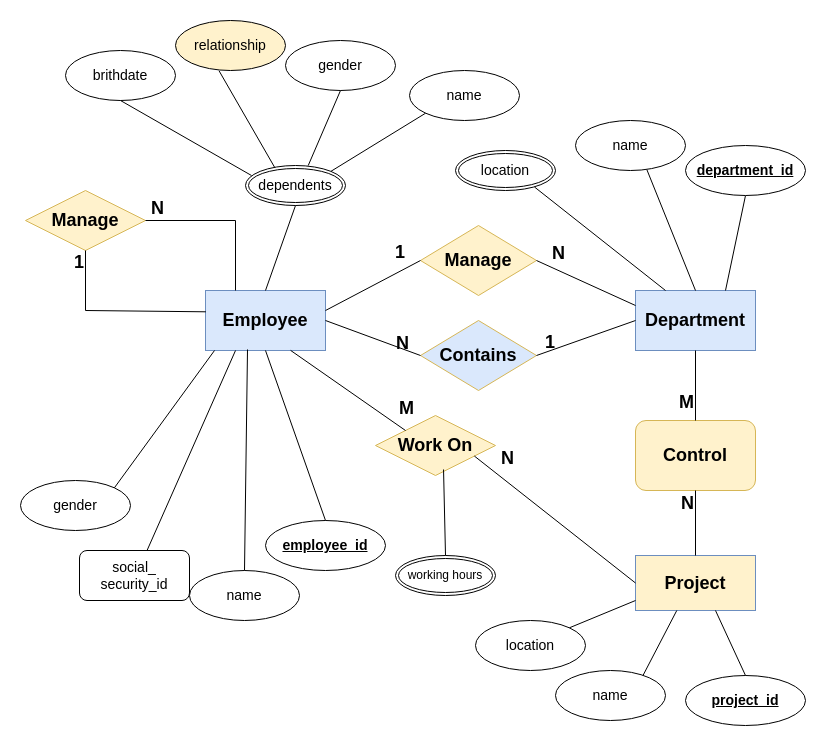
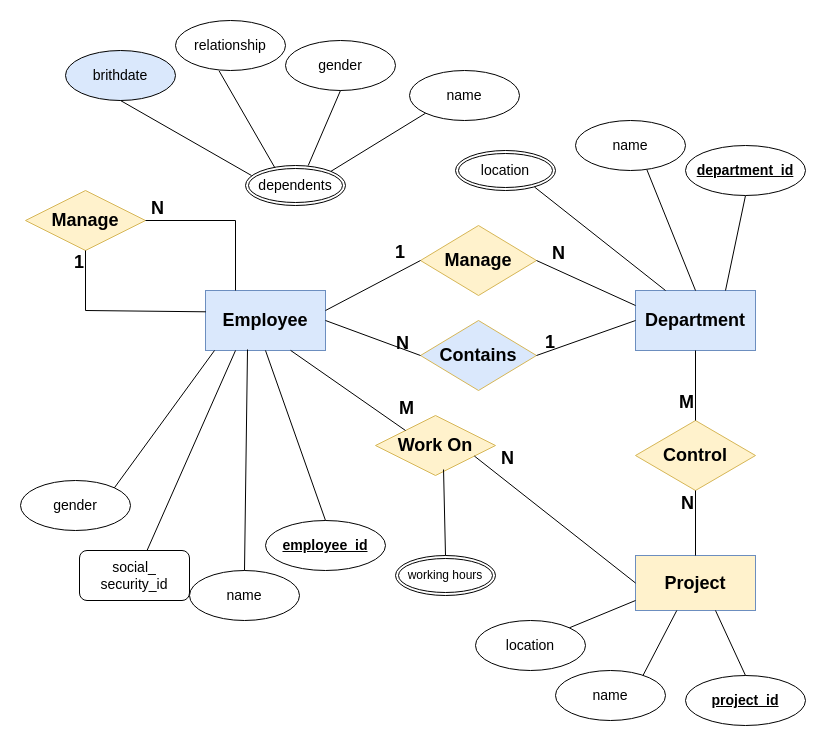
  <mxCell id="0" />
  <mxCell id="1" parent="0" />
  <mxCell id="2" value="&lt;h2&gt;Employee&lt;/h2&gt;" style="rounded=0;whiteSpace=wrap;html=1;fillColor=#dae8fc;strokeColor=#6c8ebf;" parent="1" vertex="1"><mxGeometry x="205" y="290" width="120" height="60" as="geometry" /></mxCell>
  <mxCell id="3" value="&lt;h2&gt;Contains&lt;/h2&gt;" style="rhombus;whiteSpace=wrap;html=1;fillColor=#dae8fc;strokeColor=#d6b656;" parent="1" vertex="1"><mxGeometry x="420" y="320" width="116" height="70" as="geometry" /></mxCell>
  <mxCell id="4" value="&lt;h2&gt;Department&lt;/h2&gt;" style="rounded=0;whiteSpace=wrap;html=1;fillColor=#dae8fc;strokeColor=#6c8ebf;" parent="1" vertex="1"><mxGeometry x="635" y="290" width="120" height="60" as="geometry" /></mxCell>
  <mxCell id="5" value="" style="endArrow=none;html=1;rounded=0;entryX=1;entryY=0.5;entryDx=0;entryDy=0;exitX=0;exitY=0.5;exitDx=0;exitDy=0;" parent="1" source="4" target="3" edge="1"><mxGeometry relative="1" as="geometry"><mxPoint x="425" y="520" as="sourcePoint" /><mxPoint x="585" y="520" as="targetPoint" /></mxGeometry></mxCell>
  <mxCell id="6" value="&lt;h2&gt;1&lt;/h2&gt;" style="resizable=0;html=1;whiteSpace=wrap;align=right;verticalAlign=bottom;" parent="5" connectable="0" vertex="1"><mxGeometry x="1" relative="1" as="geometry"><mxPoint x="20" y="15" as="offset" /></mxGeometry></mxCell>
  <mxCell id="7" value="" style="endArrow=none;html=1;rounded=0;exitX=1;exitY=0.5;exitDx=0;exitDy=0;entryX=0;entryY=0.5;entryDx=0;entryDy=0;" parent="1" source="2" target="3" edge="1"><mxGeometry relative="1" as="geometry"><mxPoint x="425" y="520" as="sourcePoint" /><mxPoint x="585" y="520" as="targetPoint" /></mxGeometry></mxCell>
  <mxCell id="8" value="&lt;h3&gt;&lt;font style=&quot;font-size: 18px;&quot;&gt;N&lt;/font&gt;&lt;/h3&gt;" style="resizable=0;html=1;whiteSpace=wrap;align=right;verticalAlign=bottom;" parent="7" connectable="0" vertex="1"><mxGeometry x="1" relative="1" as="geometry"><mxPoint x="-10" y="15" as="offset" /></mxGeometry></mxCell>
  <mxCell id="9" value="&lt;h3&gt;&lt;span style=&quot;font-weight: normal;&quot;&gt;name&lt;/span&gt;&lt;/h3&gt;" style="ellipse;whiteSpace=wrap;html=1;align=center;" parent="1" vertex="1"><mxGeometry x="409" y="70" width="110" height="50" as="geometry" /></mxCell>
  <mxCell id="10" value="&lt;h2&gt;Manage&lt;/h2&gt;" style="shape=rhombus;perimeter=rhombusPerimeter;whiteSpace=wrap;html=1;align=center;fillColor=#fff2cc;strokeColor=#d6b656;" parent="1" vertex="1"><mxGeometry x="25" y="190" width="120" height="60" as="geometry" /></mxCell>
  <mxCell id="11" value="&lt;h3&gt;&lt;span style=&quot;font-weight: normal;&quot;&gt;dependents&lt;/span&gt;&lt;/h3&gt;" style="ellipse;shape=doubleEllipse;margin=3;whiteSpace=wrap;html=1;align=center;" parent="1" vertex="1"><mxGeometry x="245" y="165" width="100" height="40" as="geometry" /></mxCell>
  <mxCell id="12" value="" style="endArrow=none;html=1;rounded=0;entryX=1;entryY=0;entryDx=0;entryDy=0;exitX=0;exitY=1;exitDx=0;exitDy=0;" parent="1" source="9" target="11" edge="1"><mxGeometry relative="1" as="geometry"><mxPoint x="215" y="510" as="sourcePoint" /><mxPoint x="158" y="440" as="targetPoint" /></mxGeometry></mxCell>
  <mxCell id="13" value="&lt;h3&gt;&lt;span style=&quot;font-weight: normal;&quot;&gt;gender&lt;/span&gt;&lt;/h3&gt;" style="ellipse;whiteSpace=wrap;html=1;align=center;" parent="1" vertex="1"><mxGeometry x="285" y="40" width="110" height="50" as="geometry" /></mxCell>
  <mxCell id="14" value="" style="endArrow=none;html=1;rounded=0;entryX=0.5;entryY=1;entryDx=0;entryDy=0;exitX=0.627;exitY=0.002;exitDx=0;exitDy=0;exitPerimeter=0;" parent="1" source="11" target="13" edge="1"><mxGeometry relative="1" as="geometry"><mxPoint x="105" y="330" as="sourcePoint" /><mxPoint x="495" y="620" as="targetPoint" /></mxGeometry></mxCell>
- <mxCell id="15" value="&lt;h3&gt;&lt;span style=&quot;font-weight: normal;&quot;&gt;brithdate&lt;/span&gt;&lt;/h3&gt;" style="ellipse;whiteSpace=wrap;html=1;align=center;" parent="1" vertex="1"><mxGeometry x="65" y="50" width="110" height="50" as="geometry" /></mxCell>
+ <mxCell id="15" value="&lt;h3&gt;&lt;span style=&quot;font-weight: normal;&quot;&gt;brithdate&lt;/span&gt;&lt;/h3&gt;" style="ellipse;whiteSpace=wrap;html=1;align=center;fillColor=#dae8fc;" parent="1" vertex="1"><mxGeometry x="65" y="50" width="110" height="50" as="geometry" /></mxCell>
  <mxCell id="16" value="" style="endArrow=none;html=1;rounded=0;entryX=0.5;entryY=1;entryDx=0;entryDy=0;exitX=0.06;exitY=0.25;exitDx=0;exitDy=0;exitPerimeter=0;" parent="1" source="11" target="15" edge="1"><mxGeometry relative="1" as="geometry"><mxPoint x="325" y="160" as="sourcePoint" /><mxPoint x="585" y="560" as="targetPoint" /></mxGeometry></mxCell>
- <mxCell id="17" value="&lt;h3&gt;&lt;span style=&quot;font-weight: normal;&quot;&gt;relationship&lt;/span&gt;&lt;/h3&gt;" style="ellipse;whiteSpace=wrap;html=1;align=center;fontStyle=1;fillColor=#fff2cc;" parent="1" vertex="1"><mxGeometry x="175" y="20" width="110" height="50" as="geometry" /></mxCell>
+ <mxCell id="17" value="&lt;h3&gt;&lt;span style=&quot;font-weight: normal;&quot;&gt;relationship&lt;/span&gt;&lt;/h3&gt;" style="ellipse;whiteSpace=wrap;html=1;align=center;fontStyle=1" parent="1" vertex="1"><mxGeometry x="175" y="20" width="110" height="50" as="geometry" /></mxCell>
  <mxCell id="18" value="" style="endArrow=none;html=1;rounded=0;exitX=0.396;exitY=1.006;exitDx=0;exitDy=0;exitPerimeter=0;entryX=0.293;entryY=0.053;entryDx=0;entryDy=0;entryPerimeter=0;" parent="1" source="17" target="11" edge="1"><mxGeometry relative="1" as="geometry"><mxPoint x="185" y="50" as="sourcePoint" /><mxPoint x="275" y="160" as="targetPoint" /><Array as="points" /></mxGeometry></mxCell>
  <mxCell id="19" value="&lt;h3&gt;&lt;span style=&quot;font-weight: normal;&quot;&gt;name&lt;/span&gt;&lt;/h3&gt;" style="ellipse;whiteSpace=wrap;html=1;align=center;" parent="1" vertex="1"><mxGeometry x="189" y="570" width="110" height="50" as="geometry" /></mxCell>
  <mxCell id="20" value="&lt;h3&gt;&lt;u&gt;employee_id&lt;/u&gt;&lt;/h3&gt;" style="ellipse;whiteSpace=wrap;html=1;" parent="1" vertex="1"><mxGeometry x="265" y="520" width="120" height="50" as="geometry" /></mxCell>
  <mxCell id="21" value="&lt;h3&gt;&lt;span style=&quot;font-weight: normal;&quot;&gt;social_&lt;br&gt;security_id&lt;/span&gt;&lt;/h3&gt;" style="whiteSpace=wrap;html=1;align=center;rounded=1;" parent="1" vertex="1"><mxGeometry x="79" y="550" width="110" height="50" as="geometry" /></mxCell>
  <mxCell id="22" value="&lt;h3&gt;&lt;span style=&quot;font-weight: normal;&quot;&gt;gender&lt;/span&gt;&lt;/h3&gt;" style="ellipse;whiteSpace=wrap;html=1;align=center;" parent="1" vertex="1"><mxGeometry x="20" y="480" width="110" height="50" as="geometry" /></mxCell>
  <mxCell id="23" value="" style="endArrow=none;html=1;rounded=0;entryX=1;entryY=0;entryDx=0;entryDy=0;exitX=0.075;exitY=1;exitDx=0;exitDy=0;exitPerimeter=0;" parent="1" source="2" target="22" edge="1"><mxGeometry relative="1" as="geometry"><mxPoint x="215" y="290" as="sourcePoint" /><mxPoint x="415" y="470" as="targetPoint" /></mxGeometry></mxCell>
  <mxCell id="24" value="" style="endArrow=none;html=1;rounded=0;entryX=0.614;entryY=0;entryDx=0;entryDy=0;entryPerimeter=0;exitX=0.25;exitY=1;exitDx=0;exitDy=0;" parent="1" source="2" target="21" edge="1"><mxGeometry relative="1" as="geometry"><mxPoint x="215" y="350" as="sourcePoint" /><mxPoint x="425" y="480" as="targetPoint" /></mxGeometry></mxCell>
  <mxCell id="25" value="" style="endArrow=none;html=1;rounded=0;exitX=0.35;exitY=0.983;exitDx=0;exitDy=0;entryX=0.5;entryY=0;entryDx=0;entryDy=0;exitPerimeter=0;" parent="1" source="2" target="19" edge="1"><mxGeometry relative="1" as="geometry"><mxPoint x="358" y="390" as="sourcePoint" /><mxPoint x="435" y="490" as="targetPoint" /></mxGeometry></mxCell>
  <mxCell id="26" value="" style="endArrow=none;html=1;rounded=0;entryX=0.5;entryY=0;entryDx=0;entryDy=0;exitX=0.5;exitY=1;exitDx=0;exitDy=0;" parent="1" source="2" target="20" edge="1"><mxGeometry relative="1" as="geometry"><mxPoint x="205" y="330" as="sourcePoint" /><mxPoint x="445" y="500" as="targetPoint" /></mxGeometry></mxCell>
  <mxCell id="27" value="&lt;h3&gt;&lt;span style=&quot;font-weight: normal;&quot;&gt;name&lt;/span&gt;&lt;/h3&gt;" style="ellipse;whiteSpace=wrap;html=1;align=center;" parent="1" vertex="1"><mxGeometry x="575" y="120" width="110" height="50" as="geometry" /></mxCell>
  <mxCell id="28" value="" style="endArrow=none;html=1;rounded=0;exitX=0.75;exitY=0;exitDx=0;exitDy=0;entryX=0.5;entryY=1;entryDx=0;entryDy=0;" parent="1" source="4" edge="1" target="63"><mxGeometry relative="1" as="geometry"><mxPoint x="705" y="331" as="sourcePoint" /><mxPoint x="761" y="219" as="targetPoint" /></mxGeometry></mxCell>
  <mxCell id="29" value="" style="endArrow=none;html=1;rounded=0;exitX=0.5;exitY=0;exitDx=0;exitDy=0;entryX=0.649;entryY=0.984;entryDx=0;entryDy=0;entryPerimeter=0;" parent="1" source="4" target="27" edge="1"><mxGeometry relative="1" as="geometry"><mxPoint x="735" y="300" as="sourcePoint" /><mxPoint x="761" y="229" as="targetPoint" /></mxGeometry></mxCell>
  <mxCell id="30" value="&lt;h3&gt;&lt;span style=&quot;font-weight: normal;&quot;&gt;location&lt;/span&gt;&lt;/h3&gt;" style="ellipse;shape=doubleEllipse;margin=3;whiteSpace=wrap;html=1;align=center;" parent="1" vertex="1"><mxGeometry x="455" y="150" width="100" height="40" as="geometry" /></mxCell>
  <mxCell id="31" value="" style="endArrow=none;html=1;rounded=0;entryX=0.25;entryY=0;entryDx=0;entryDy=0;exitX=0.79;exitY=0.913;exitDx=0;exitDy=0;exitPerimeter=0;" parent="1" source="30" target="4" edge="1"><mxGeometry relative="1" as="geometry"><mxPoint x="295" y="280" as="sourcePoint" /><mxPoint x="455" y="280" as="targetPoint" /></mxGeometry></mxCell>
  <mxCell id="32" value="&lt;h2&gt;Project&lt;/h2&gt;" style="rounded=0;whiteSpace=wrap;html=1;fillColor=#fff2cc;strokeColor=#6c8ebf;" parent="1" vertex="1"><mxGeometry x="635" y="555" width="120" height="55" as="geometry" /></mxCell>
- <mxCell id="33" value="&lt;h2&gt;Control&lt;/h2&gt;" style="whiteSpace=wrap;html=1;fillColor=#fff2cc;strokeColor=#d6b656;rounded=1;" parent="1" vertex="1"><mxGeometry x="635" y="420" width="120" height="70" as="geometry" /></mxCell>
+ <mxCell id="33" value="&lt;h2&gt;Control&lt;/h2&gt;" style="rhombus;whiteSpace=wrap;html=1;fillColor=#fff2cc;strokeColor=#d6b656;" parent="1" vertex="1"><mxGeometry x="635" y="420" width="120" height="70" as="geometry" /></mxCell>
  <mxCell id="34" value="" style="endArrow=none;html=1;rounded=0;entryX=0.5;entryY=0;entryDx=0;entryDy=0;exitX=0.5;exitY=1;exitDx=0;exitDy=0;" parent="1" source="4" target="33" edge="1"><mxGeometry relative="1" as="geometry"><mxPoint x="295" y="560" as="sourcePoint" /><mxPoint x="455" y="560" as="targetPoint" /></mxGeometry></mxCell>
  <mxCell id="35" value="&lt;h2&gt;M&lt;/h2&gt;" style="resizable=0;html=1;whiteSpace=wrap;align=right;verticalAlign=bottom;" parent="34" connectable="0" vertex="1"><mxGeometry x="1" relative="1" as="geometry"><mxPoint y="10" as="offset" /></mxGeometry></mxCell>
  <mxCell id="36" value="" style="endArrow=none;html=1;rounded=0;entryX=0.5;entryY=1;entryDx=0;entryDy=0;exitX=0.5;exitY=0;exitDx=0;exitDy=0;" parent="1" source="32" target="33" edge="1"><mxGeometry relative="1" as="geometry"><mxPoint x="365" y="470" as="sourcePoint" /><mxPoint x="525" y="470" as="targetPoint" /></mxGeometry></mxCell>
  <mxCell id="37" value="&lt;h3&gt;&lt;font style=&quot;font-size: 18px;&quot;&gt;N&lt;/font&gt;&lt;/h3&gt;" style="resizable=0;html=1;whiteSpace=wrap;align=right;verticalAlign=bottom;" parent="36" connectable="0" vertex="1"><mxGeometry x="1" relative="1" as="geometry"><mxPoint y="40" as="offset" /></mxGeometry></mxCell>
  <mxCell id="38" value="&lt;h2&gt;Work On&lt;/h2&gt;" style="shape=rhombus;perimeter=rhombusPerimeter;whiteSpace=wrap;html=1;align=center;fillColor=#fff2cc;strokeColor=#d6b656;" parent="1" vertex="1"><mxGeometry x="375" y="415" width="120" height="60" as="geometry" /></mxCell>
  <mxCell id="39" value="" style="endArrow=none;html=1;rounded=0;exitX=0.709;exitY=0.998;exitDx=0;exitDy=0;entryX=0;entryY=0;entryDx=0;entryDy=0;exitPerimeter=0;" parent="1" source="2" target="38" edge="1"><mxGeometry relative="1" as="geometry"><mxPoint x="335" y="330" as="sourcePoint" /><mxPoint x="419" y="330" as="targetPoint" /></mxGeometry></mxCell>
  <mxCell id="40" value="&lt;h3&gt;&lt;font style=&quot;font-size: 18px;&quot;&gt;M&lt;/font&gt;&lt;/h3&gt;" style="resizable=0;html=1;whiteSpace=wrap;align=right;verticalAlign=bottom;" parent="39" connectable="0" vertex="1"><mxGeometry x="1" relative="1" as="geometry"><mxPoint x="10" y="5" as="offset" /></mxGeometry></mxCell>
  <mxCell id="41" value="" style="endArrow=none;html=1;rounded=0;exitX=0;exitY=0.5;exitDx=0;exitDy=0;entryX=0.824;entryY=0.676;entryDx=0;entryDy=0;entryPerimeter=0;" parent="1" source="32" target="38" edge="1"><mxGeometry relative="1" as="geometry"><mxPoint x="335" y="330" as="sourcePoint" /><mxPoint x="419" y="330" as="targetPoint" /></mxGeometry></mxCell>
  <mxCell id="42" value="&lt;h3&gt;&lt;font style=&quot;font-size: 18px;&quot;&gt;N&lt;/font&gt;&lt;/h3&gt;" style="resizable=0;html=1;whiteSpace=wrap;align=right;verticalAlign=bottom;" parent="41" connectable="0" vertex="1"><mxGeometry x="1" relative="1" as="geometry"><mxPoint x="41" y="29" as="offset" /></mxGeometry></mxCell>
  <mxCell id="43" value="working hours" style="ellipse;shape=doubleEllipse;margin=3;whiteSpace=wrap;html=1;align=center;" parent="1" vertex="1"><mxGeometry x="395" y="555" width="100" height="40" as="geometry" /></mxCell>
  <mxCell id="44" value="" style="endArrow=none;html=1;rounded=0;exitX=0.567;exitY=0.9;exitDx=0;exitDy=0;exitPerimeter=0;entryX=0.5;entryY=0;entryDx=0;entryDy=0;" parent="1" source="38" target="43" edge="1"><mxGeometry relative="1" as="geometry"><mxPoint x="245" y="300" as="sourcePoint" /><mxPoint x="445" y="550" as="targetPoint" /></mxGeometry></mxCell>
  <mxCell id="45" value="&lt;h3&gt;&lt;u style=&quot;&quot;&gt;project_id&lt;/u&gt;&lt;/h3&gt;" style="ellipse;whiteSpace=wrap;html=1;" parent="1" vertex="1"><mxGeometry x="685" y="675" width="120" height="50" as="geometry" /></mxCell>
  <mxCell id="46" value="&lt;h3&gt;&lt;span style=&quot;font-weight: normal;&quot;&gt;name&lt;/span&gt;&lt;/h3&gt;" style="ellipse;whiteSpace=wrap;html=1;align=center;" parent="1" vertex="1"><mxGeometry x="555" y="670" width="110" height="50" as="geometry" /></mxCell>
  <mxCell id="47" value="&lt;h3&gt;&lt;span style=&quot;font-weight: normal;&quot;&gt;location&lt;/span&gt;&lt;/h3&gt;" style="ellipse;whiteSpace=wrap;html=1;align=center;" parent="1" vertex="1"><mxGeometry x="475" y="620" width="110" height="50" as="geometry" /></mxCell>
  <mxCell id="48" value="" style="endArrow=none;html=1;rounded=0;entryX=0.5;entryY=0;entryDx=0;entryDy=0;" parent="1" target="45" edge="1"><mxGeometry relative="1" as="geometry"><mxPoint x="715" y="610" as="sourcePoint" /><mxPoint x="725" y="640" as="targetPoint" /></mxGeometry></mxCell>
  <mxCell id="49" value="" style="endArrow=none;html=1;rounded=0;entryX=0.796;entryY=0.097;entryDx=0;entryDy=0;exitX=0.344;exitY=1.005;exitDx=0;exitDy=0;exitPerimeter=0;entryPerimeter=0;" parent="1" target="46" edge="1"><mxGeometry relative="1" as="geometry"><mxPoint x="676.28" y="609.995" as="sourcePoint" /><mxPoint x="735" y="709.72" as="targetPoint" /></mxGeometry></mxCell>
  <mxCell id="50" value="" style="endArrow=none;html=1;rounded=0;entryX=1;entryY=0;entryDx=0;entryDy=0;" parent="1" target="47" edge="1"><mxGeometry relative="1" as="geometry"><mxPoint x="635" y="600" as="sourcePoint" /><mxPoint x="745" y="720" as="targetPoint" /></mxGeometry></mxCell>
  <mxCell id="51" value="" style="endArrow=none;html=1;rounded=0;entryX=0.003;entryY=0.355;entryDx=0;entryDy=0;entryPerimeter=0;" parent="1" target="2" edge="1"><mxGeometry relative="1" as="geometry"><mxPoint x="85" y="310" as="sourcePoint" /><mxPoint x="175" y="480" as="targetPoint" /></mxGeometry></mxCell>
  <mxCell id="52" value="" style="endArrow=none;html=1;rounded=0;entryX=0.25;entryY=0;entryDx=0;entryDy=0;" parent="1" target="2" edge="1"><mxGeometry relative="1" as="geometry"><mxPoint x="235" y="220" as="sourcePoint" /><mxPoint x="235" y="280" as="targetPoint" /></mxGeometry></mxCell>
  <mxCell id="53" value="" style="endArrow=none;html=1;rounded=0;entryX=1;entryY=0.5;entryDx=0;entryDy=0;" parent="1" target="10" edge="1"><mxGeometry relative="1" as="geometry"><mxPoint x="235" y="220" as="sourcePoint" /><mxPoint x="209" y="250" as="targetPoint" /></mxGeometry></mxCell>
  <mxCell id="54" value="&lt;h3&gt;&lt;font style=&quot;font-size: 18px;&quot;&gt;N&lt;/font&gt;&lt;/h3&gt;" style="resizable=0;html=1;whiteSpace=wrap;align=right;verticalAlign=bottom;" parent="53" connectable="0" vertex="1"><mxGeometry x="1" relative="1" as="geometry"><mxPoint x="20" y="15" as="offset" /></mxGeometry></mxCell>
  <mxCell id="55" value="" style="endArrow=none;html=1;rounded=0;entryX=0.5;entryY=1;entryDx=0;entryDy=0;" parent="1" target="10" edge="1"><mxGeometry relative="1" as="geometry"><mxPoint x="85" y="310" as="sourcePoint" /><mxPoint x="45" y="285" as="targetPoint" /></mxGeometry></mxCell>
  <mxCell id="56" value="&lt;h2&gt;1&lt;/h2&gt;" style="resizable=0;html=1;whiteSpace=wrap;align=right;verticalAlign=bottom;" parent="55" connectable="0" vertex="1"><mxGeometry x="1" relative="1" as="geometry"><mxPoint y="40" as="offset" /></mxGeometry></mxCell>
- <mxCell id="57" value="" style="endArrow=none;html=1;rounded=0;entryX=0.5;entryY=0;entryDx=0;entryDy=0;exitX=0.5;exitY=1;exitDx=0;exitDy=0;" parent="1" source="11" target="2" edge="1"><mxGeometry relative="1" as="geometry"><mxPoint x="295" y="205" as="sourcePoint" /><mxPoint x="355" y="375" as="targetPoint" /></mxGeometry></mxCell>
  <mxCell id="58" value="&lt;h2&gt;Manage&lt;/h2&gt;" style="rhombus;whiteSpace=wrap;html=1;fillColor=#fff2cc;strokeColor=#d6b656;" parent="1" vertex="1"><mxGeometry x="420" y="225" width="116" height="70" as="geometry" /></mxCell>
  <mxCell id="59" value="" style="endArrow=none;html=1;rounded=0;exitX=0;exitY=0.25;exitDx=0;exitDy=0;entryX=1;entryY=0.5;entryDx=0;entryDy=0;" parent="1" source="4" target="58" edge="1"><mxGeometry relative="1" as="geometry"><mxPoint x="335" y="330" as="sourcePoint" /><mxPoint x="419" y="330" as="targetPoint" /></mxGeometry></mxCell>
  <mxCell id="60" value="&lt;h3&gt;&lt;font style=&quot;font-size: 18px;&quot;&gt;N&lt;/font&gt;&lt;/h3&gt;" style="resizable=0;html=1;whiteSpace=wrap;align=right;verticalAlign=bottom;" parent="59" connectable="0" vertex="1"><mxGeometry x="1" relative="1" as="geometry"><mxPoint x="30" y="20" as="offset" /></mxGeometry></mxCell>
  <mxCell id="61" value="" style="endArrow=none;html=1;rounded=0;entryX=0;entryY=0.5;entryDx=0;entryDy=0;exitX=1;exitY=0.25;exitDx=0;exitDy=0;" parent="1" target="58" edge="1"><mxGeometry relative="1" as="geometry"><mxPoint x="325" y="310" as="sourcePoint" /><mxPoint x="409" y="245" as="targetPoint" /></mxGeometry></mxCell>
  <mxCell id="62" value="&lt;h2&gt;1&lt;/h2&gt;" style="resizable=0;html=1;whiteSpace=wrap;align=right;verticalAlign=bottom;direction=south;" parent="61" connectable="0" vertex="1"><mxGeometry x="1" relative="1" as="geometry"><mxPoint x="-14" y="20" as="offset" /></mxGeometry></mxCell>
  <mxCell id="63" value="&lt;h3&gt;&lt;u style=&quot;&quot;&gt;department_id&lt;/u&gt;&lt;/h3&gt;" style="ellipse;whiteSpace=wrap;html=1;" vertex="1" parent="1"><mxGeometry x="685" y="145" width="120" height="50" as="geometry" /></mxCell>
